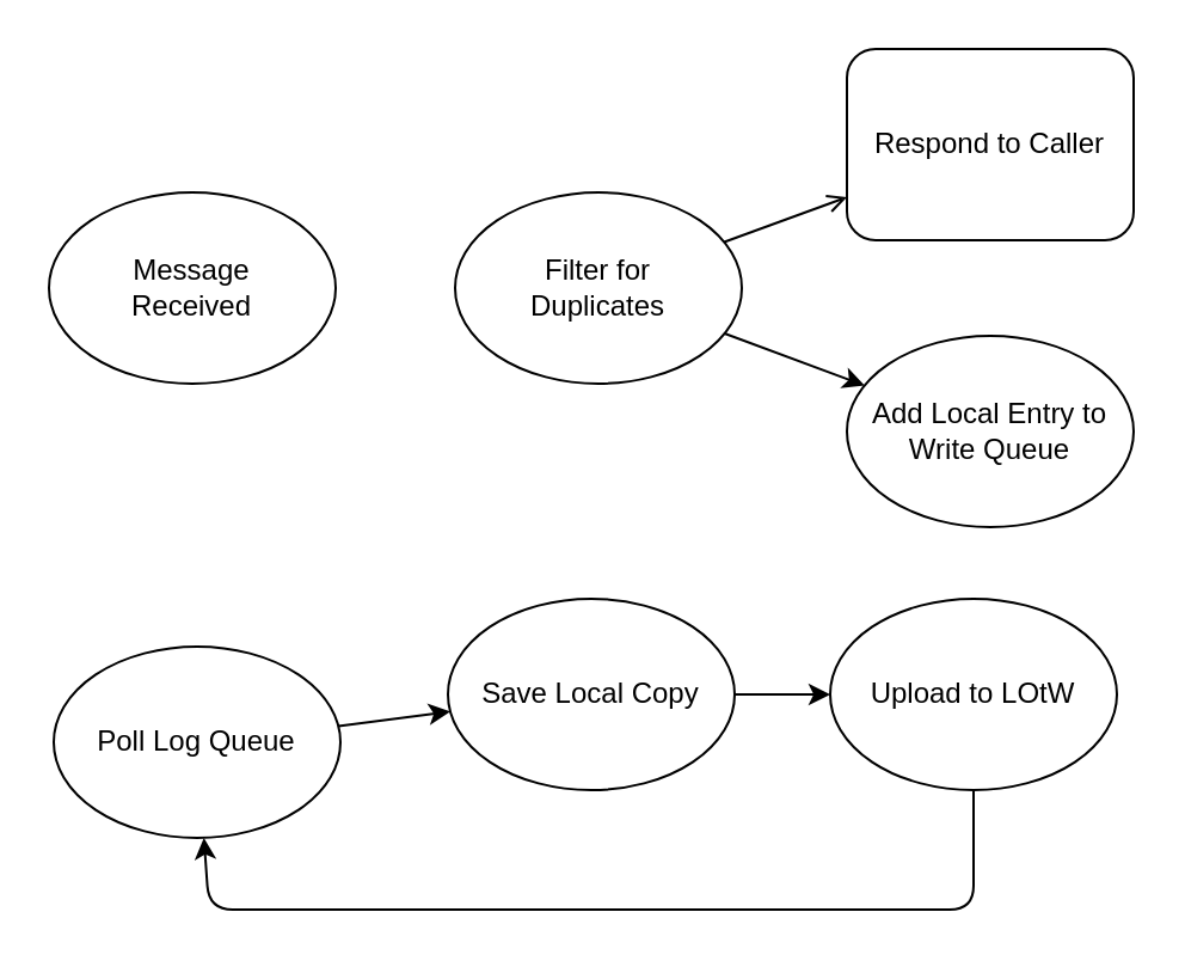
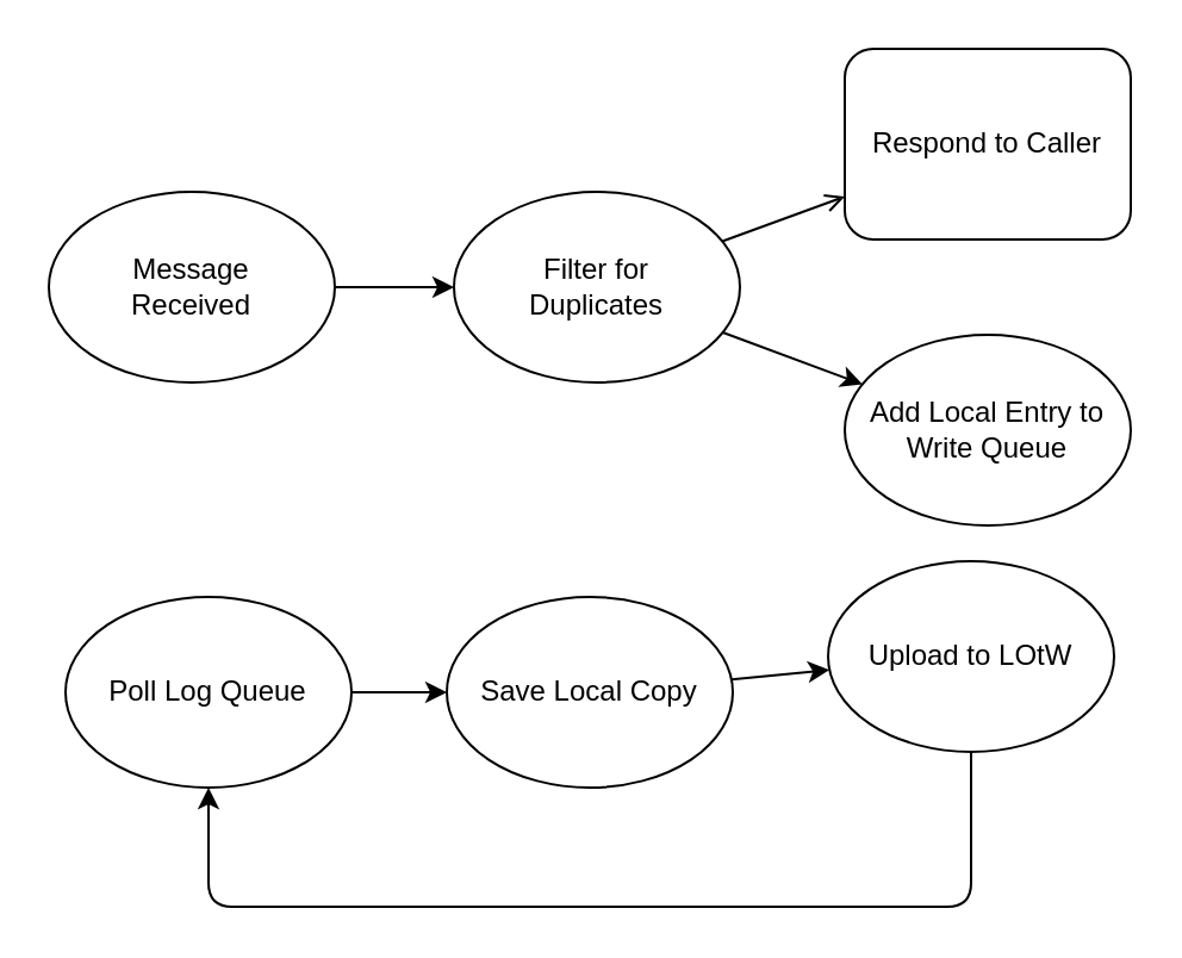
  <mxCell id="0" />
  <mxCell id="1" parent="0" />
+ <mxCell id="2" style="edgeStyle=none;html=1;" parent="1" source="3" target="6" edge="1"><mxGeometry relative="1" as="geometry" /></mxCell>
  <mxCell id="3" value="Message &lt;br&gt;Received" style="ellipse;whiteSpace=wrap;html=1;" parent="1" vertex="1"><mxGeometry x="20" y="80" width="120" height="80" as="geometry" /></mxCell>
  <mxCell id="4" style="edgeStyle=none;html=1;endArrow=open;" parent="1" source="6" target="7" edge="1"><mxGeometry relative="1" as="geometry" /></mxCell>
  <mxCell id="5" style="edgeStyle=none;html=1;" parent="1" source="6" target="8" edge="1"><mxGeometry relative="1" as="geometry" /></mxCell>
  <mxCell id="6" value="Filter for &lt;br&gt;Duplicates" style="ellipse;whiteSpace=wrap;html=1;" parent="1" vertex="1"><mxGeometry x="190" y="80" width="120" height="80" as="geometry" /></mxCell>
  <mxCell id="7" value="Respond to Caller" style="whiteSpace=wrap;html=1;rounded=1;" parent="1" vertex="1"><mxGeometry x="354" y="20" width="120" height="80" as="geometry" /></mxCell>
  <mxCell id="8" value="Add Local Entry to Write Queue" style="ellipse;whiteSpace=wrap;html=1;" parent="1" vertex="1"><mxGeometry x="354" y="140" width="120" height="80" as="geometry" /></mxCell>
  <mxCell id="9" style="edgeStyle=none;html=1;" parent="1" source="10" target="12" edge="1"><mxGeometry relative="1" as="geometry" /></mxCell>
- <mxCell id="10" value="Poll Log Queue" style="ellipse;whiteSpace=wrap;html=1;" parent="1" vertex="1"><mxGeometry x="22" y="270" width="120" height="80" as="geometry" /></mxCell>
+ <mxCell id="10" value="Poll Log Queue" style="ellipse;whiteSpace=wrap;html=1;" parent="1" vertex="1"><mxGeometry x="27" y="250" width="120" height="80" as="geometry" /></mxCell>
  <mxCell id="11" style="edgeStyle=none;html=1;" parent="1" source="12" target="14" edge="1"><mxGeometry relative="1" as="geometry" /></mxCell>
  <mxCell id="12" value="Save Local Copy" style="ellipse;whiteSpace=wrap;html=1;" parent="1" vertex="1"><mxGeometry x="187" y="250" width="120" height="80" as="geometry" /></mxCell>
  <mxCell id="13" style="edgeStyle=none;html=1;" parent="1" source="14" target="10" edge="1"><mxGeometry relative="1" as="geometry"><Array as="points"><mxPoint x="407" y="380" /><mxPoint x="87" y="380" /></Array></mxGeometry></mxCell>
- <mxCell id="14" value="Upload to LOtW" style="ellipse;whiteSpace=wrap;html=1;" parent="1" vertex="1"><mxGeometry x="347" y="250" width="120" height="80" as="geometry" /></mxCell>
+ <mxCell id="14" value="Upload to LOtW" style="ellipse;whiteSpace=wrap;html=1;" parent="1" vertex="1"><mxGeometry x="347" y="235" width="120" height="80" as="geometry" /></mxCell>
